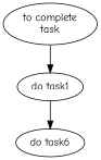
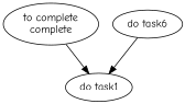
  digraph {
    fontname="Comic Neue"
    node [fontname="Comic Neue"]
    edge [fontname="Comic Neue"]
-   n1 [label="to complete\ntask"]
+   n1 [label="to complete\ncomplete"]
    n2 [label="do task1"]
    n3 [label="do task6"]
    n1 -> n2
-   n2 -> n3
+   n3 -> n2
  }
